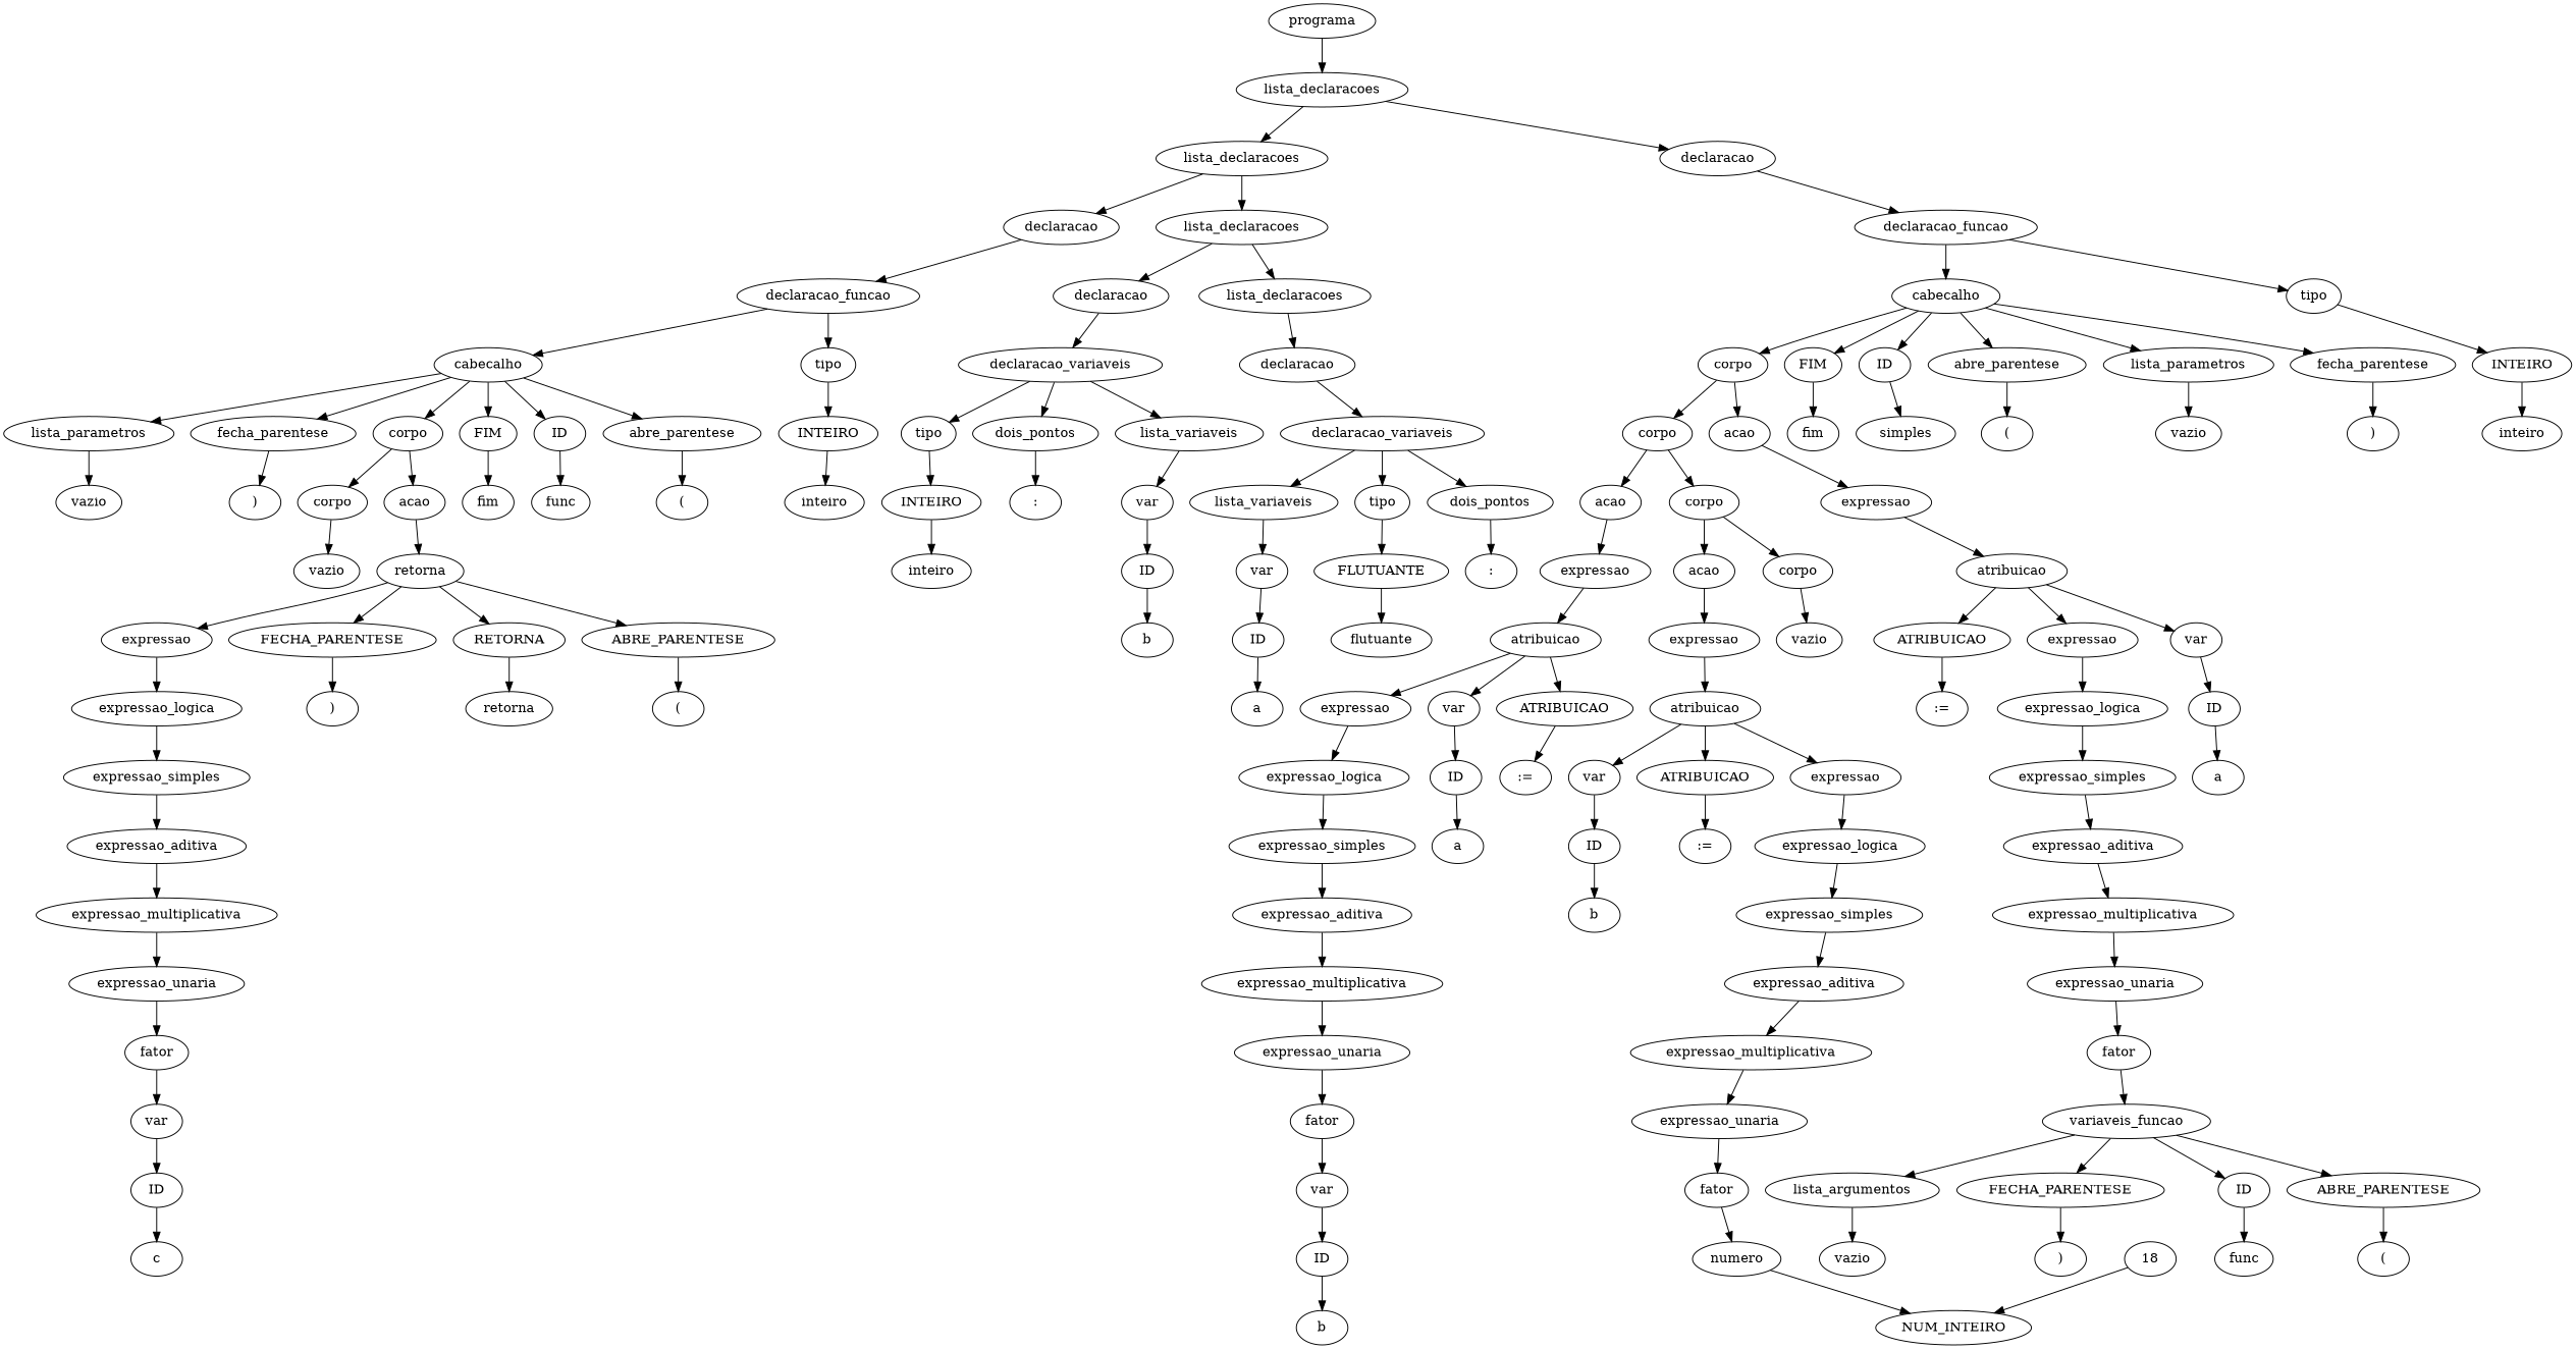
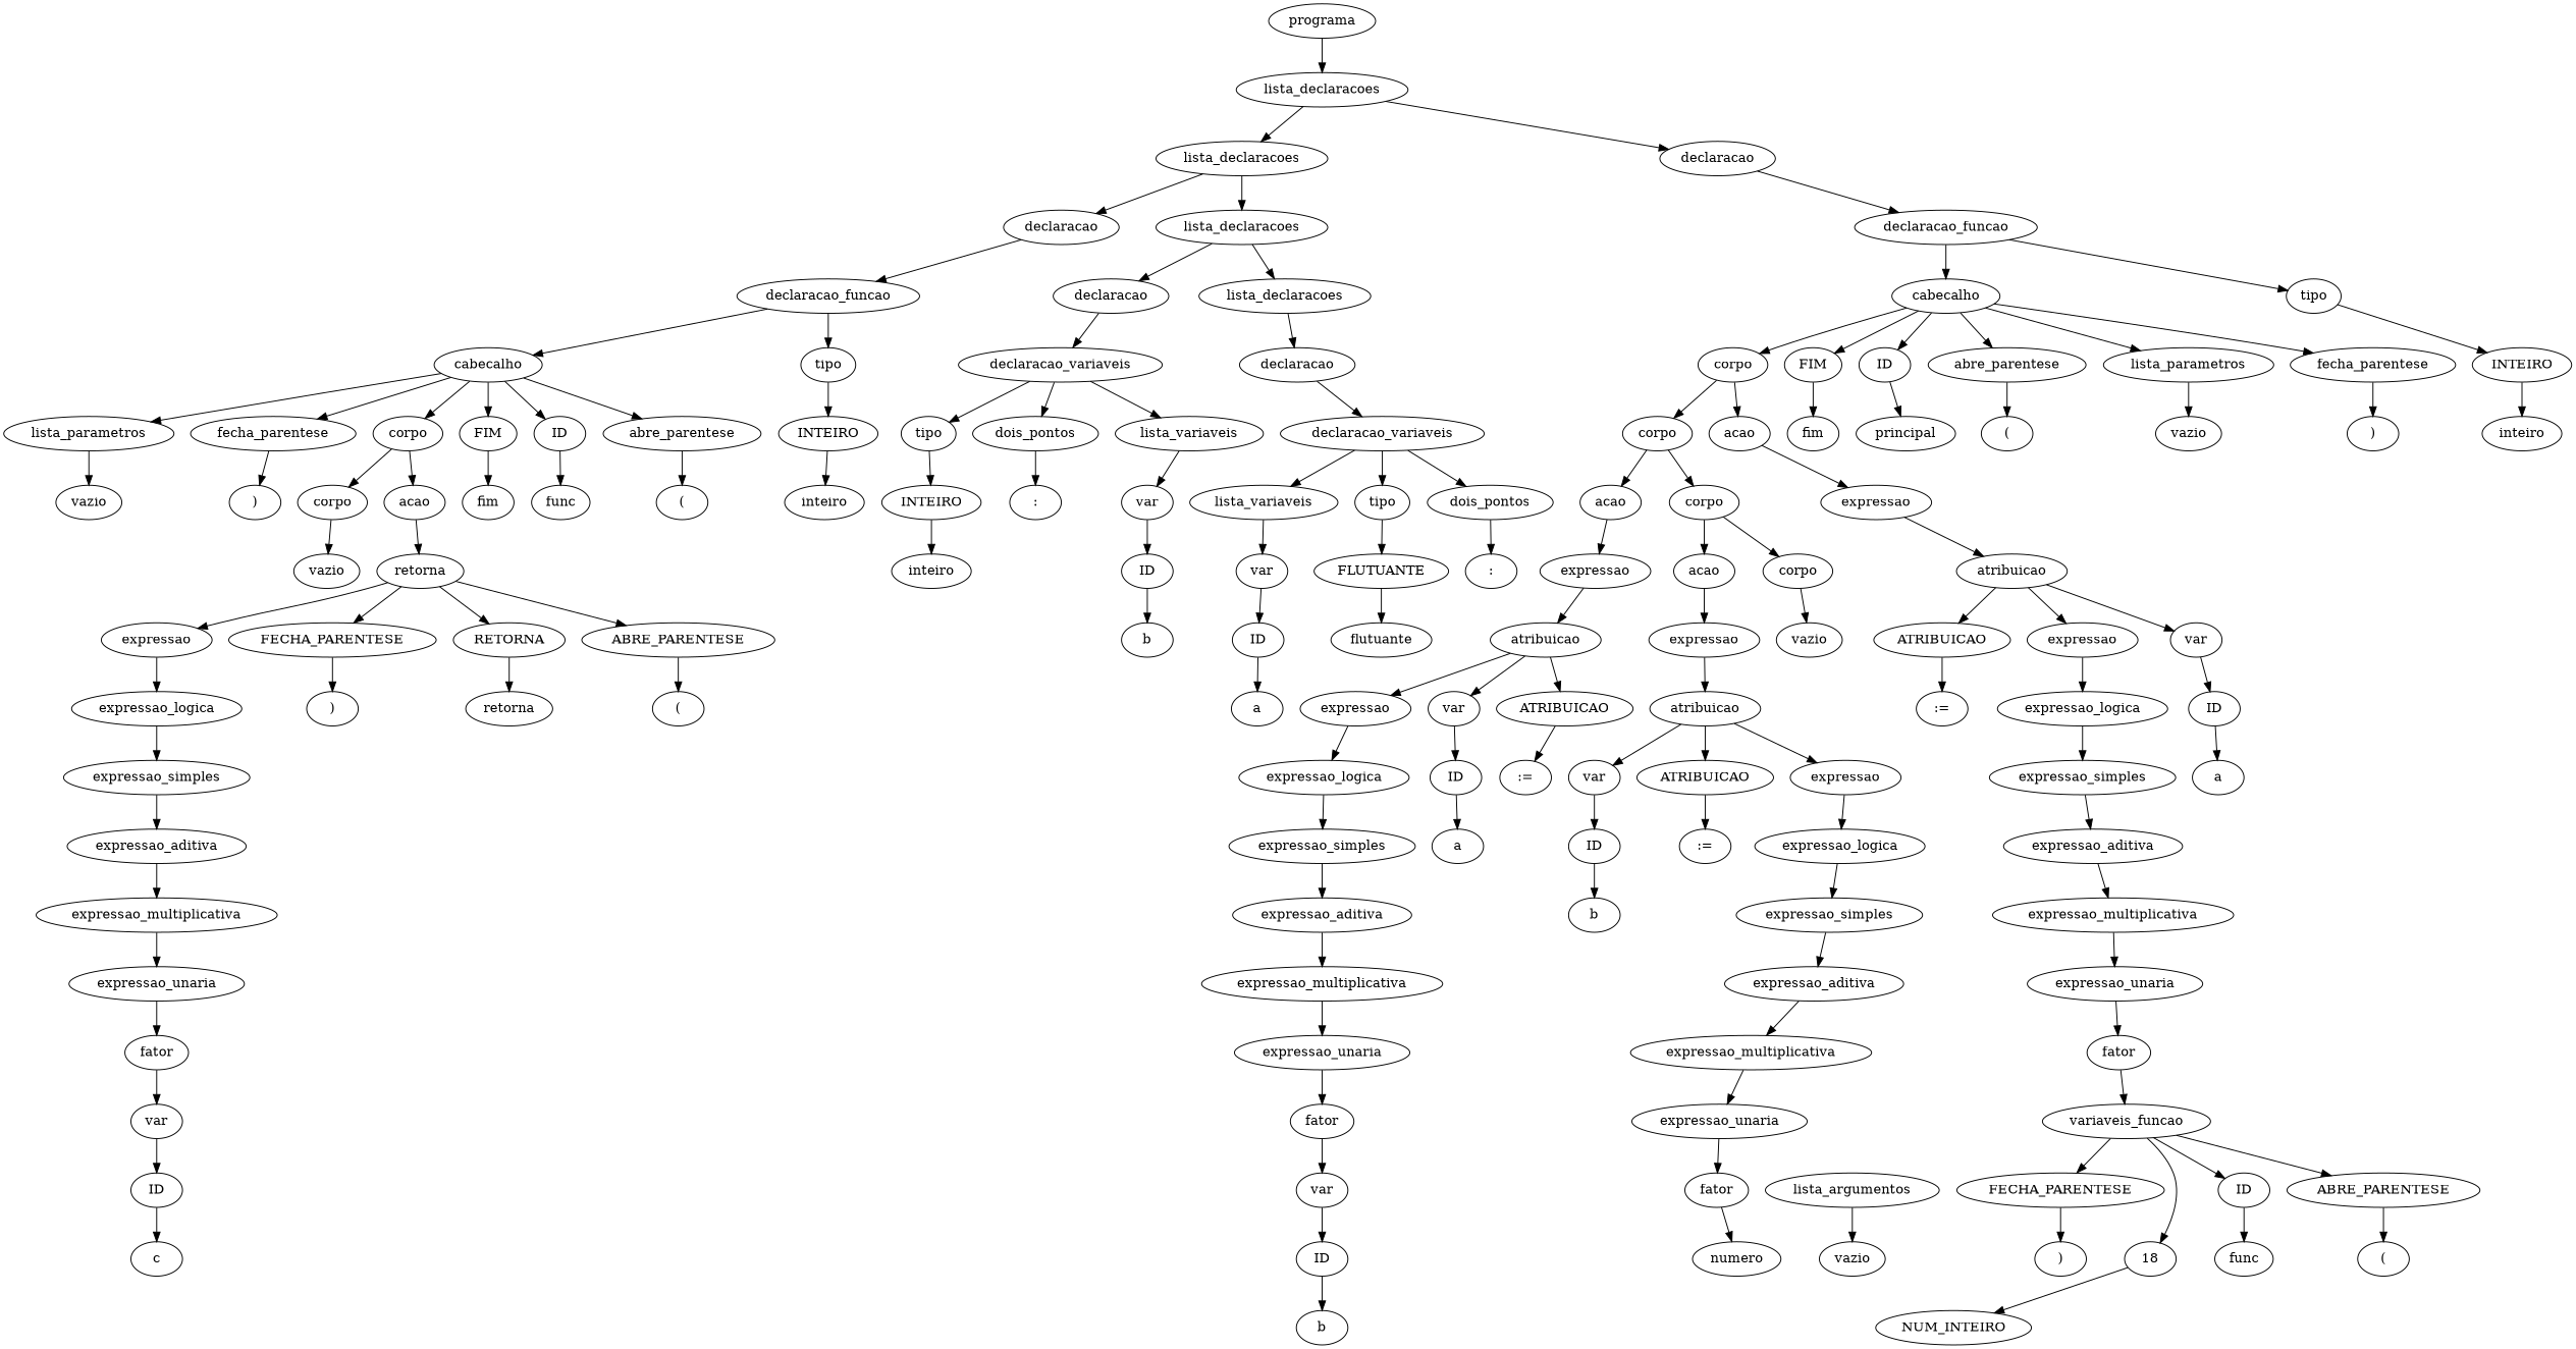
  digraph {
    n1 [label=programa]
    n2 [label=lista_declaracoes]
    n3 [label=lista_declaracoes]
    n4 [label=declaracao]
    n5 [label=lista_declaracoes]
    n6 [label=declaracao]
    n7 [label=declaracao_funcao]
    n8 [label=lista_declaracoes]
    n9 [label=declaracao]
    n10 [label=declaracao_funcao]
    n11 [label=declaracao]
    n12 [label=declaracao_variaveis]
    n13 [label=declaracao_variaveis]
    n14 [label=tipo]
    n15 [label=dois_pontos]
    n16 [label=lista_variaveis]
    n17 [label=FLUTUANTE]
    n18 [label=":"]
    n19 [label=var]
    n20 [label=flutuante]
    n21 [label=ID]
    n22 [label=a]
    n23 [label=tipo]
    n24 [label=dois_pontos]
    n25 [label=lista_variaveis]
    n26 [label=INTEIRO]
    n27 [label=":"]
    n28 [label=var]
    n29 [label=inteiro]
    n30 [label=ID]
    n31 [label=b]
    n32 [label=tipo]
    n33 [label=cabecalho]
    n34 [label=INTEIRO]
    n35 [label=ID]
    n36 [label=abre_parentese]
    n37 [label=lista_parametros]
    n38 [label=fecha_parentese]
    n39 [label=corpo]
    n40 [label=FIM]
    n41 [label=inteiro]
    n42 [label=func]
    n43 [label="("]
    n44 [label=vazio]
    n45 [label=")"]
    n46 [label=corpo]
    n47 [label=acao]
    n48 [label=fim]
    n49 [label=vazio]
    n50 [label=retorna]
    n51 [label=RETORNA]
    n52 [label=ABRE_PARENTESE]
    n53 [label=expressao]
    n54 [label=FECHA_PARENTESE]
    n55 [label=retorna]
    n56 [label="("]
    n57 [label=expressao_logica]
    n58 [label=")"]
    n59 [label=expressao_simples]
    n60 [label=expressao_aditiva]
    n61 [label=expressao_multiplicativa]
    n62 [label=expressao_unaria]
    n63 [label=fator]
    n64 [label=var]
    n65 [label=ID]
    n66 [label=c]
    n67 [label=tipo]
    n68 [label=cabecalho]
    n69 [label=INTEIRO]
    n70 [label=ID]
    n71 [label=abre_parentese]
    n72 [label=lista_parametros]
    n73 [label=fecha_parentese]
    n74 [label=corpo]
    n75 [label=FIM]
    n76 [label=inteiro]
-   n77 [label=simples]
+   n77 [label=principal]
    n78 [label="("]
    n79 [label=vazio]
    n80 [label=")"]
    n81 [label=corpo]
    n82 [label=acao]
    n83 [label=fim]
    n84 [label=corpo]
    n85 [label=acao]
    n86 [label=expressao]
    n87 [label=corpo]
    n88 [label=acao]
    n89 [label=expressao]
    n90 [label=vazio]
    n91 [label=expressao]
    n92 [label=atribuicao]
    n93 [label=var]
    n94 [label=ATRIBUICAO]
    n95 [label=expressao]
    n96 [label=ID]
    n97 [label=":="]
    n98 [label=expressao_logica]
    n99 [label=b]
    n100 [label=expressao_simples]
    n101 [label=expressao_aditiva]
    n102 [label=expressao_multiplicativa]
    n103 [label=expressao_unaria]
    n104 [label=fator]
    n105 [label=numero]
    n106 [label=NUM_INTEIRO]
    n107 [label=18]
    n108 [label=atribuicao]
    n109 [label=var]
    n110 [label=ATRIBUICAO]
    n111 [label=expressao]
    n112 [label=ID]
    n113 [label=":="]
    n114 [label=expressao_logica]
    n115 [label=a]
    n116 [label=expressao_simples]
    n117 [label=expressao_aditiva]
    n118 [label=expressao_multiplicativa]
    n119 [label=expressao_unaria]
    n120 [label=fator]
    n121 [label=var]
    n122 [label=ID]
    n123 [label=b]
    n124 [label=atribuicao]
    n125 [label=var]
    n126 [label=ATRIBUICAO]
    n127 [label=expressao]
    n128 [label=ID]
    n129 [label=":="]
    n130 [label=expressao_logica]
    n131 [label=a]
    n132 [label=expressao_simples]
    n133 [label=expressao_aditiva]
    n134 [label=expressao_multiplicativa]
    n135 [label=expressao_unaria]
    n136 [label=fator]
    n137 [label=variaveis_funcao]
    n138 [label=ID]
    n139 [label=ABRE_PARENTESE]
    n140 [label=lista_argumentos]
    n141 [label=FECHA_PARENTESE]
    n142 [label=func]
    n143 [label="("]
    n144 [label=vazio]
    n145 [label=")"]
    n1 -> n2
    n2 -> n3
    n2 -> n4
    n3 -> n5
    n3 -> n6
    n4 -> n7
    n5 -> n8
    n5 -> n9
    n6 -> n10
    n7 -> n67
    n7 -> n68
    n8 -> n11
    n9 -> n12
    n10 -> n32
    n10 -> n33
    n11 -> n13
    n12 -> n23
    n12 -> n24
    n12 -> n25
    n13 -> n14
    n13 -> n15
    n13 -> n16
    n14 -> n17
    n15 -> n18
    n16 -> n19
    n17 -> n20
    n19 -> n21
    n21 -> n22
    n23 -> n26
    n24 -> n27
    n25 -> n28
    n26 -> n29
    n28 -> n30
    n30 -> n31
    n32 -> n34
    n33 -> n35
    n33 -> n36
    n33 -> n37
    n33 -> n38
    n33 -> n39
    n33 -> n40
    n34 -> n41
    n35 -> n42
    n36 -> n43
    n37 -> n44
    n38 -> n45
    n39 -> n46
    n39 -> n47
    n40 -> n48
    n46 -> n49
    n47 -> n50
    n50 -> n51
    n50 -> n52
    n50 -> n53
    n50 -> n54
    n51 -> n55
    n52 -> n56
    n53 -> n57
    n54 -> n58
    n57 -> n59
    n59 -> n60
    n60 -> n61
    n61 -> n62
    n62 -> n63
    n63 -> n64
    n64 -> n65
    n65 -> n66
    n67 -> n69
    n68 -> n70
    n68 -> n71
    n68 -> n72
    n68 -> n73
    n68 -> n74
    n68 -> n75
    n69 -> n76
    n70 -> n77
    n71 -> n78
    n72 -> n79
    n73 -> n80
    n74 -> n81
    n74 -> n82
    n75 -> n83
    n81 -> n84
    n81 -> n85
    n82 -> n86
    n84 -> n87
    n84 -> n88
    n85 -> n89
    n86 -> n124
    n87 -> n90
    n88 -> n91
    n89 -> n108
    n91 -> n92
    n92 -> n93
    n92 -> n94
    n92 -> n95
    n93 -> n96
    n94 -> n97
    n95 -> n98
    n96 -> n99
    n98 -> n100
    n100 -> n101
    n101 -> n102
    n102 -> n103
    n103 -> n104
    n104 -> n105
-   n105 -> n106
    n107 -> n106
    n108 -> n109
    n108 -> n110
    n108 -> n111
    n109 -> n112
    n110 -> n113
    n111 -> n114
    n112 -> n115
    n114 -> n116
    n116 -> n117
    n117 -> n118
    n118 -> n119
    n119 -> n120
    n120 -> n121
    n121 -> n122
    n122 -> n123
    n124 -> n125
    n124 -> n126
    n124 -> n127
    n125 -> n128
    n126 -> n129
    n127 -> n130
    n128 -> n131
    n130 -> n132
    n132 -> n133
    n133 -> n134
    n134 -> n135
    n135 -> n136
    n136 -> n137
    n137 -> n138
    n137 -> n139
-   n137 -> n140
+   n137 -> n107
    n137 -> n141
    n138 -> n142
    n139 -> n143
    n140 -> n144
    n141 -> n145
  }
